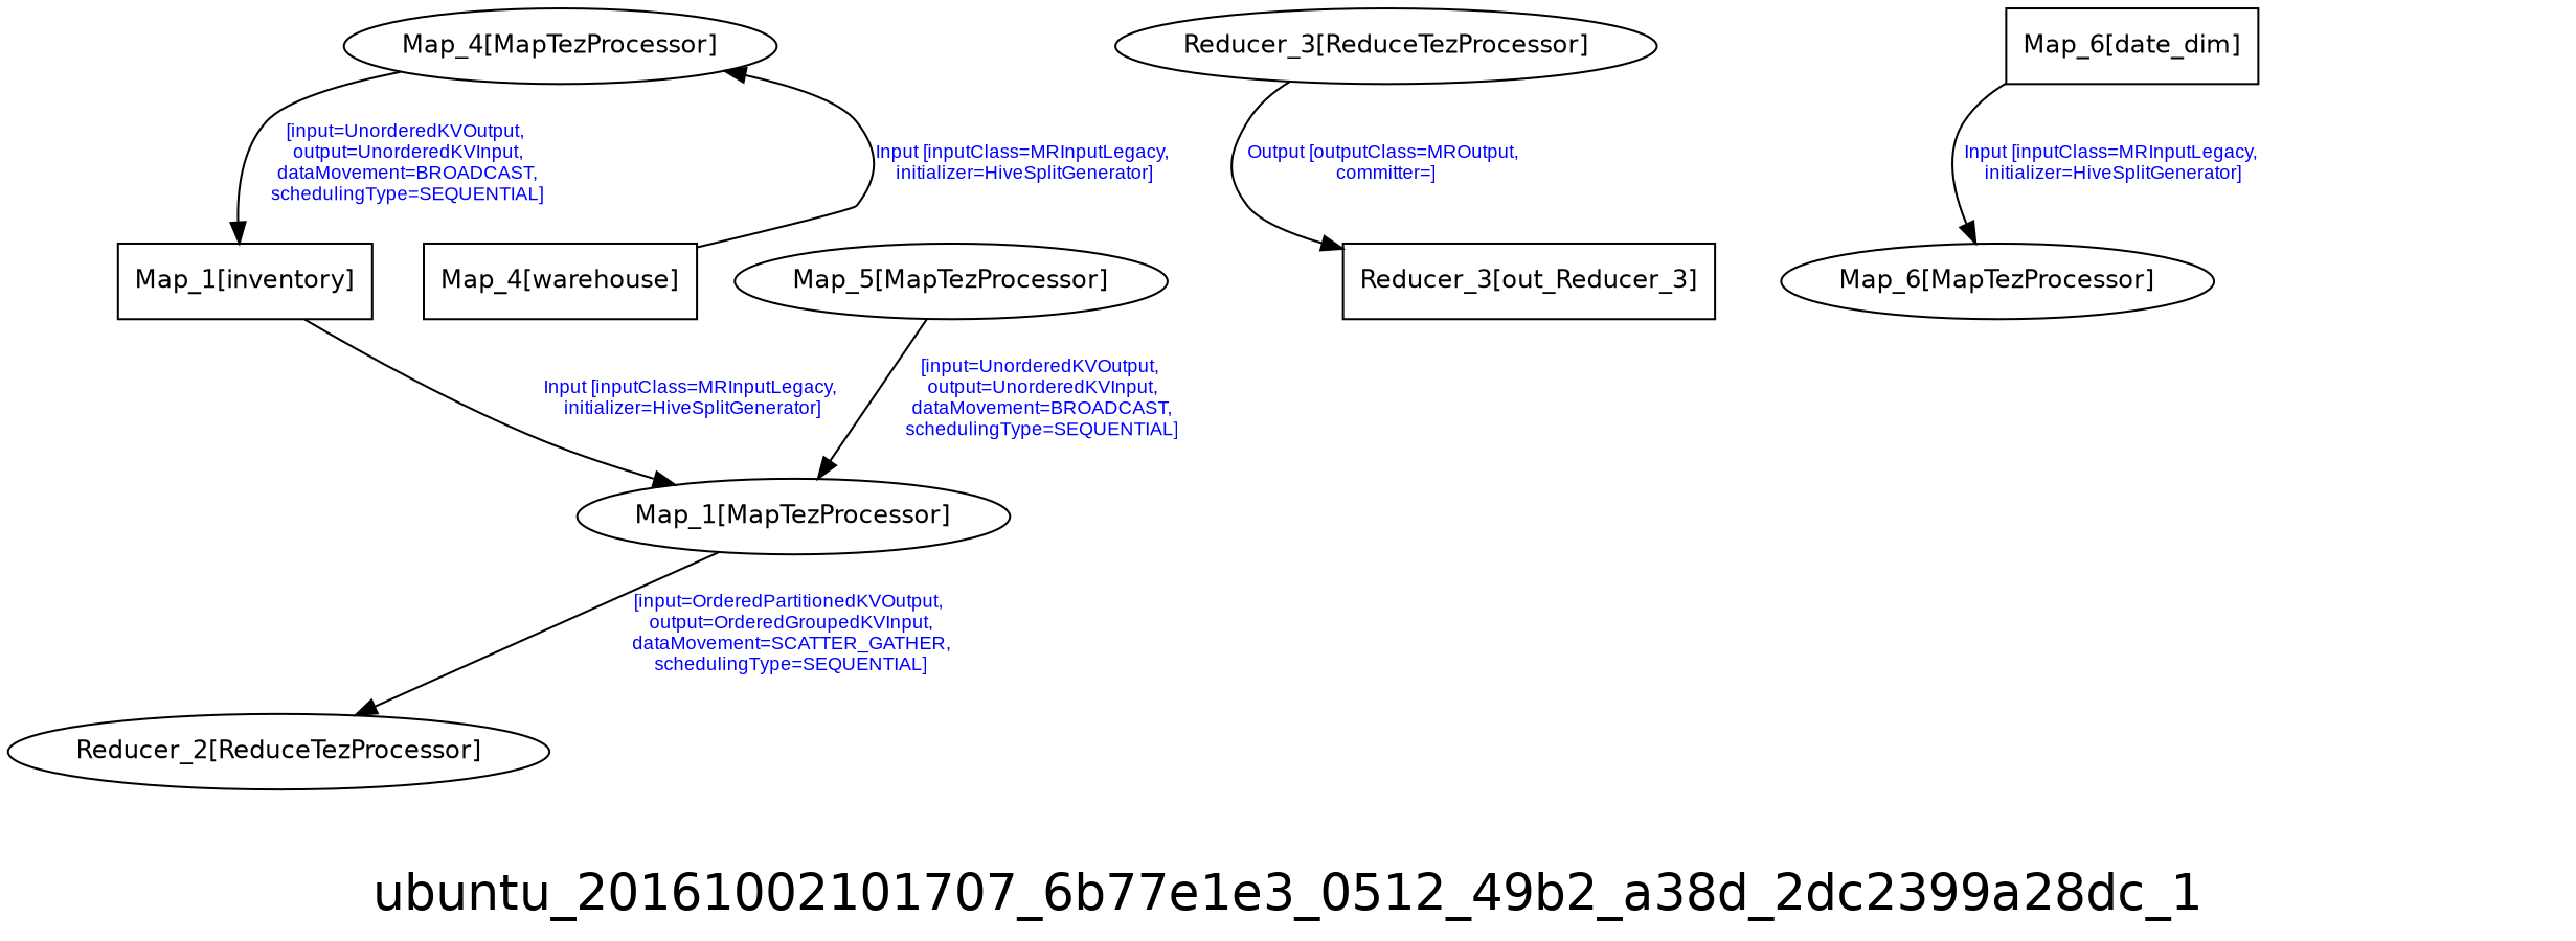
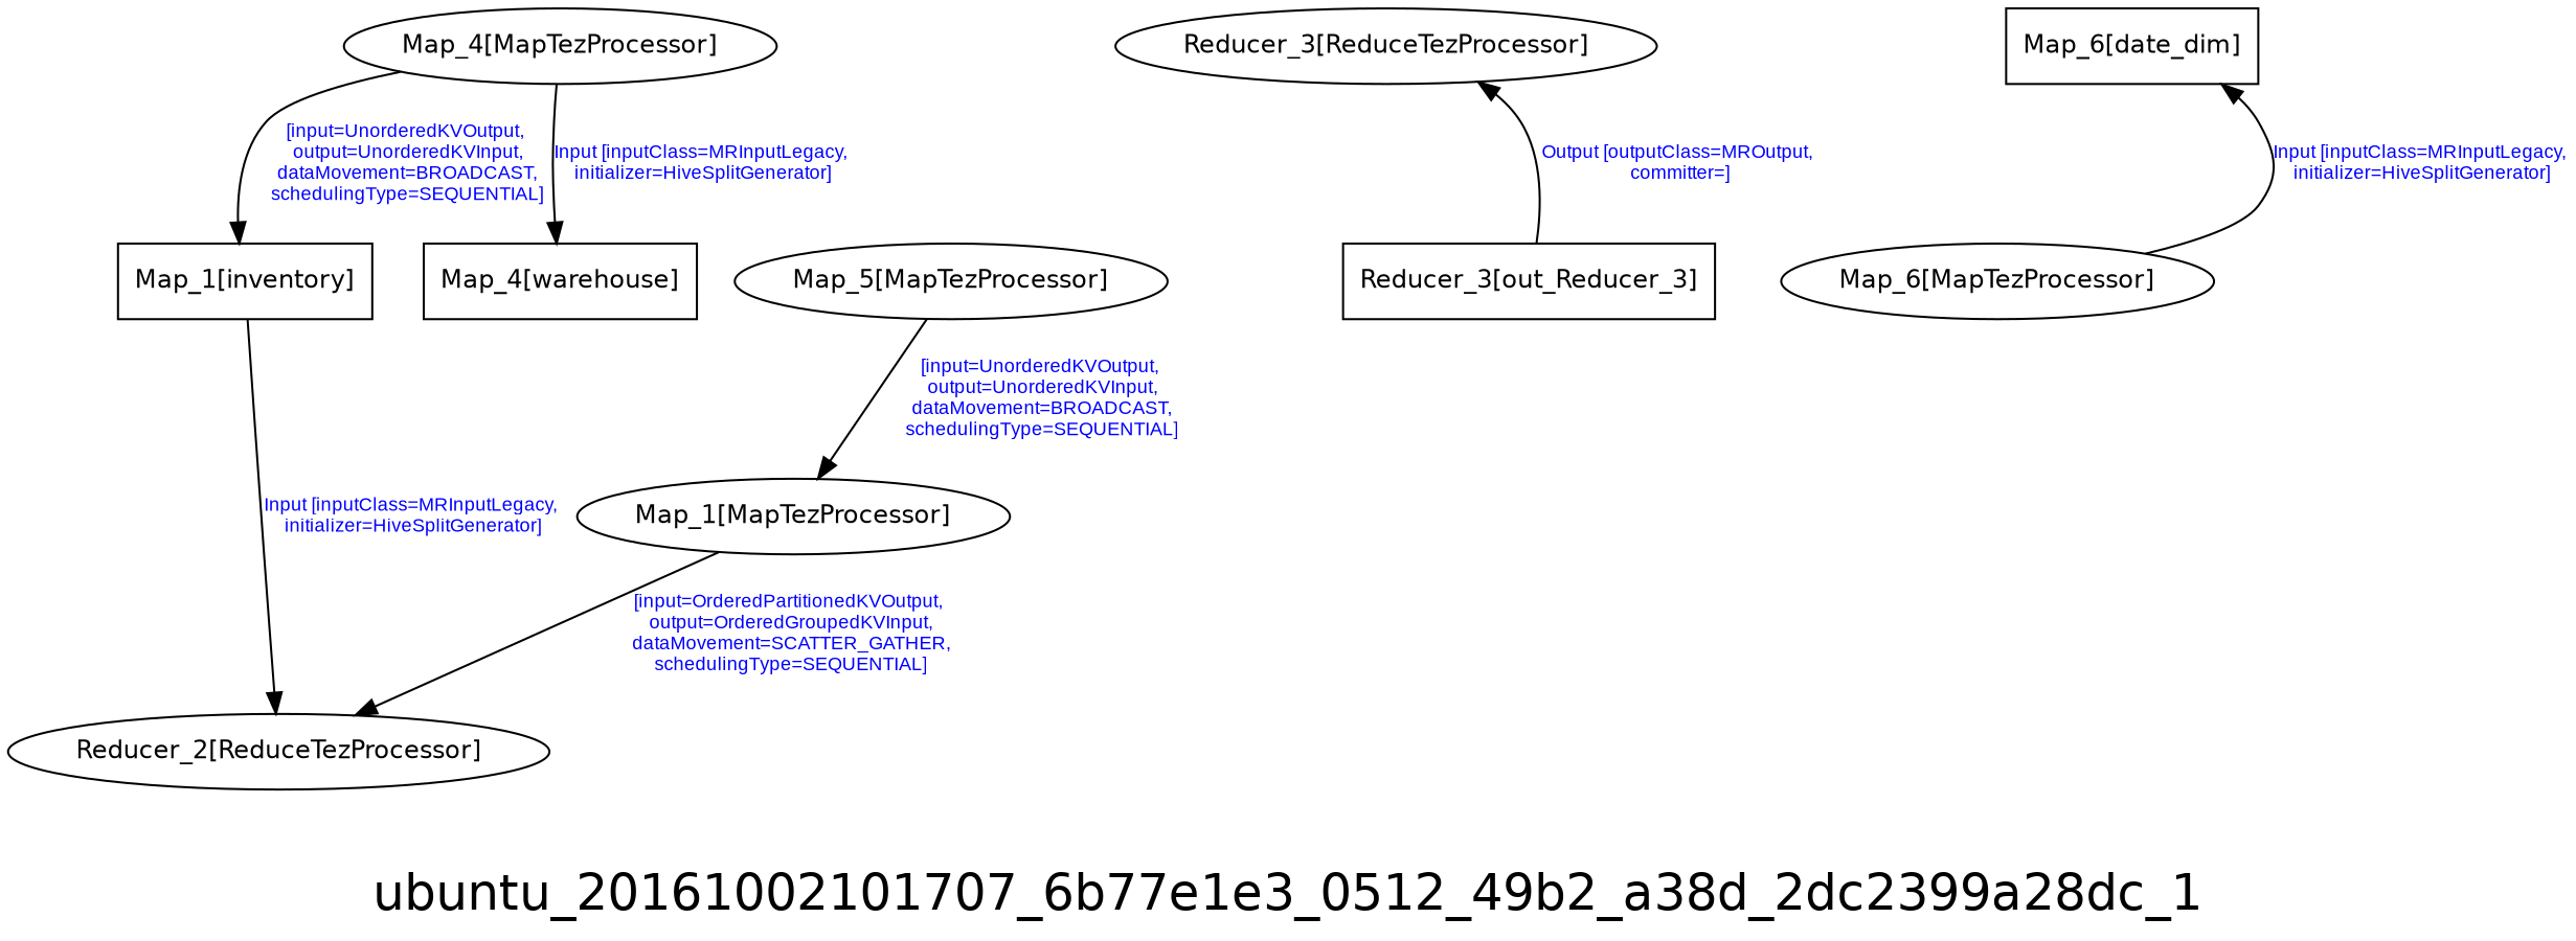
  digraph {
    fontname=Helvetica
    fontsize=24
    label=ubuntu_20161002101707_6b77e1e3_0512_49b2_a38d_2dc2399a28dc_1
    node [fontname=Helvetica fontsize=12]
    edge [fontcolor=blue fontname=Arial fontsize=9]
    n1 [label="Map_1[MapTezProcessor]"]
    n2 [label="Reducer_2[ReduceTezProcessor]"]
    n3 [label="Reducer_3[ReduceTezProcessor]"]
    n4 [label="Reducer_3[out_Reducer_3]" shape=box]
    n5 [label="Map_5[MapTezProcessor]"]
    n6 [label="Map_1[inventory]" shape=box]
    n7 [label="Map_6[date_dim]" shape=box]
    n8 [label="Map_6[MapTezProcessor]"]
    n9 [label="Map_4[MapTezProcessor]"]
    n10 [label="Map_4[warehouse]" shape=box]
    n1 -> n2 [label="[input=OrderedPartitionedKVOutput,\n output=OrderedGroupedKVInput,\n dataMovement=SCATTER_GATHER,\n schedulingType=SEQUENTIAL]"]
-   n3 -> n4 [label="Output [outputClass=MROutput,\n committer=]"]
+   n4 -> n3 [label="Output [outputClass=MROutput,\n committer=]"]
    n5 -> n1 [label="[input=UnorderedKVOutput,\n output=UnorderedKVInput,\n dataMovement=BROADCAST,\n schedulingType=SEQUENTIAL]"]
-   n6 -> n1 [label="Input [inputClass=MRInputLegacy,\n initializer=HiveSplitGenerator]"]
-   n7 -> n8 [label="Input [inputClass=MRInputLegacy,\n initializer=HiveSplitGenerator]"]
+   n6 -> n2 [label="Input [inputClass=MRInputLegacy,\n initializer=HiveSplitGenerator]"]
+   n8 -> n7 [label="Input [inputClass=MRInputLegacy,\n initializer=HiveSplitGenerator]"]
    n9 -> n6 [label="[input=UnorderedKVOutput,\n output=UnorderedKVInput,\n dataMovement=BROADCAST,\n schedulingType=SEQUENTIAL]"]
-   n10 -> n9 [label="Input [inputClass=MRInputLegacy,\n initializer=HiveSplitGenerator]"]
+   n9 -> n10 [label="Input [inputClass=MRInputLegacy,\n initializer=HiveSplitGenerator]"]
  }
